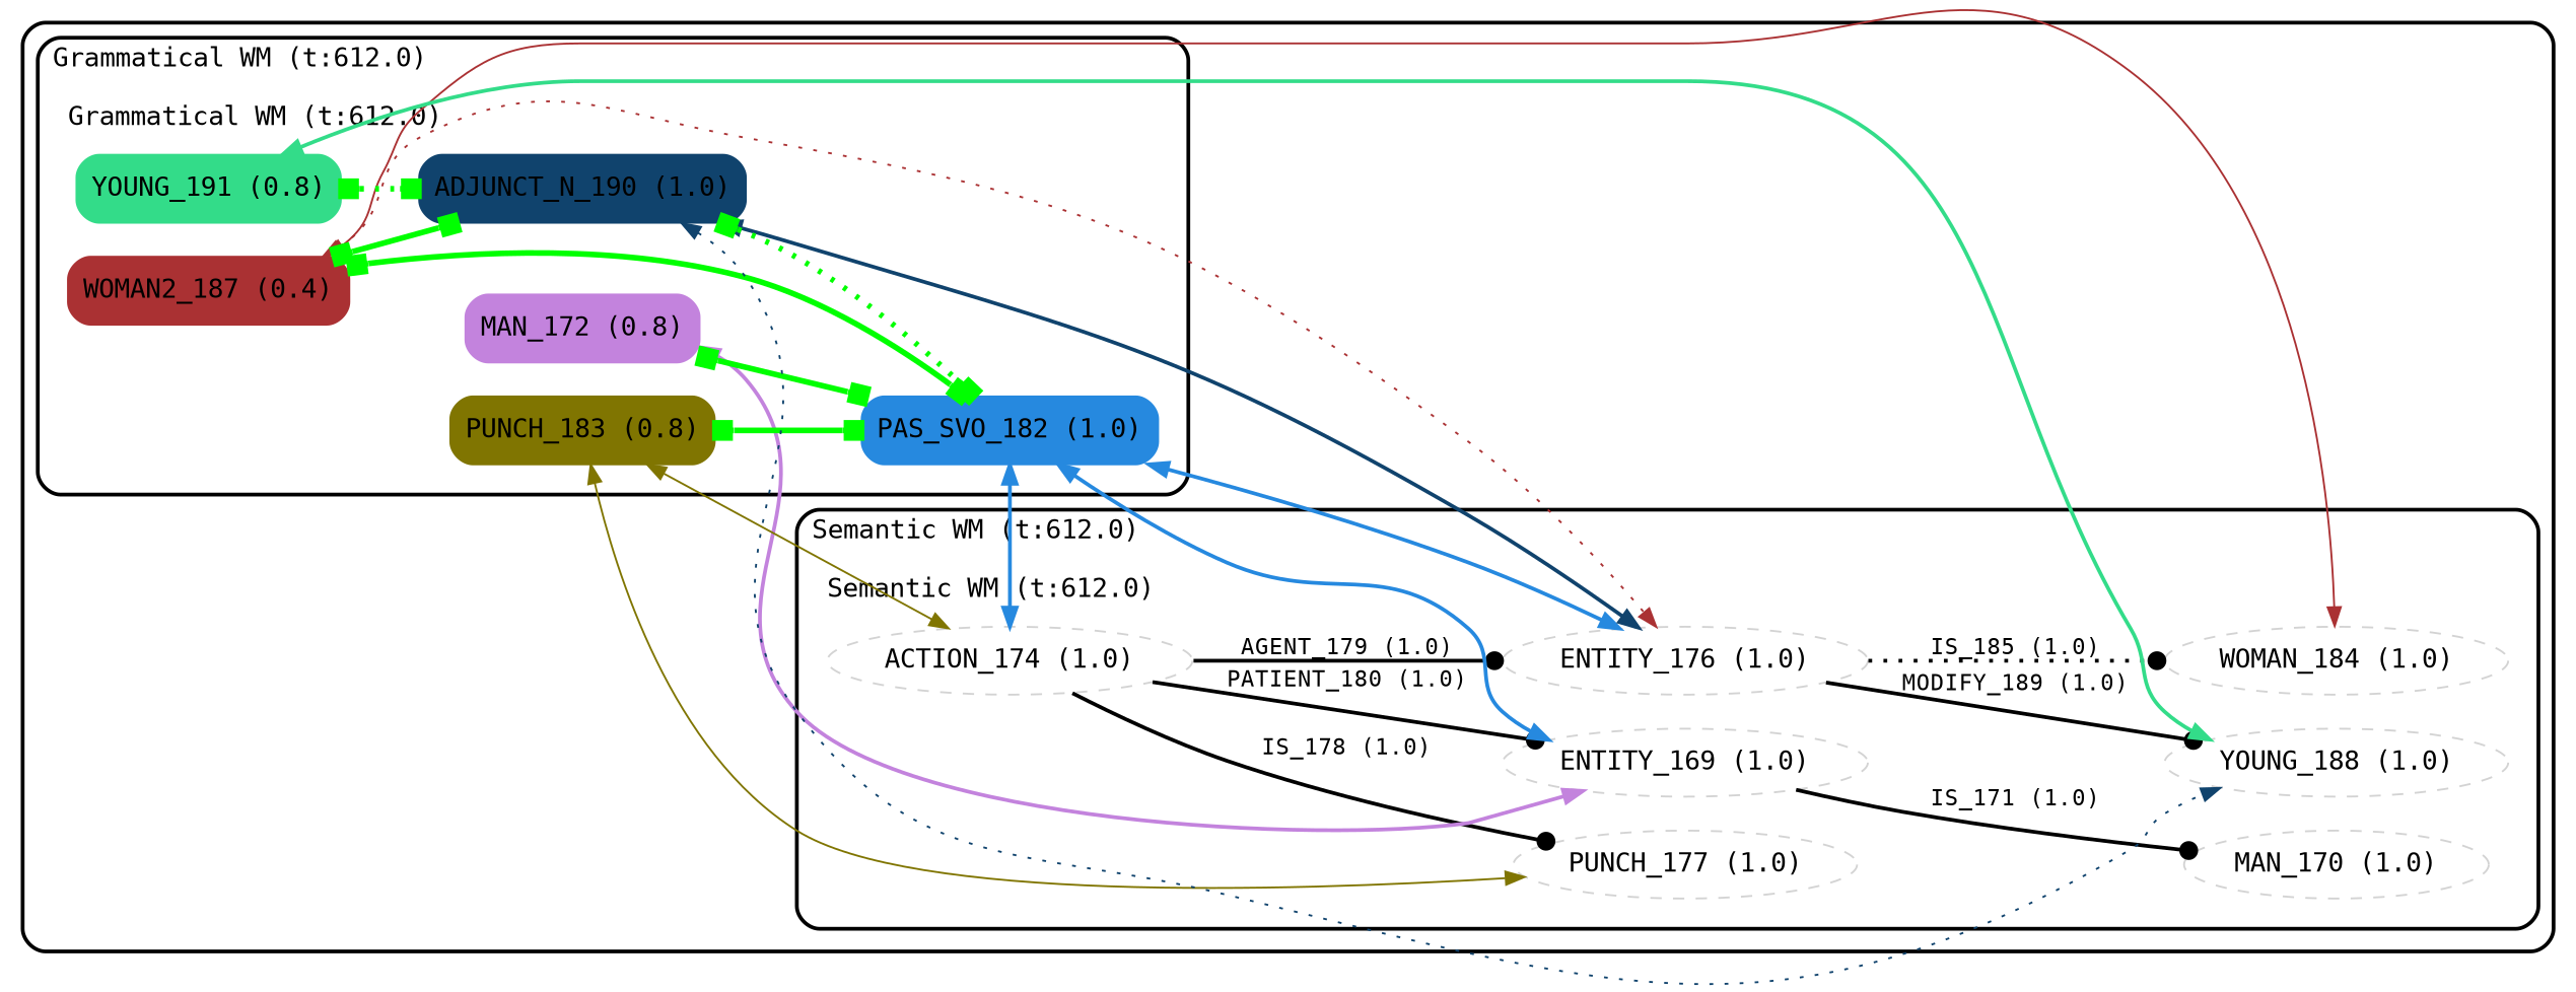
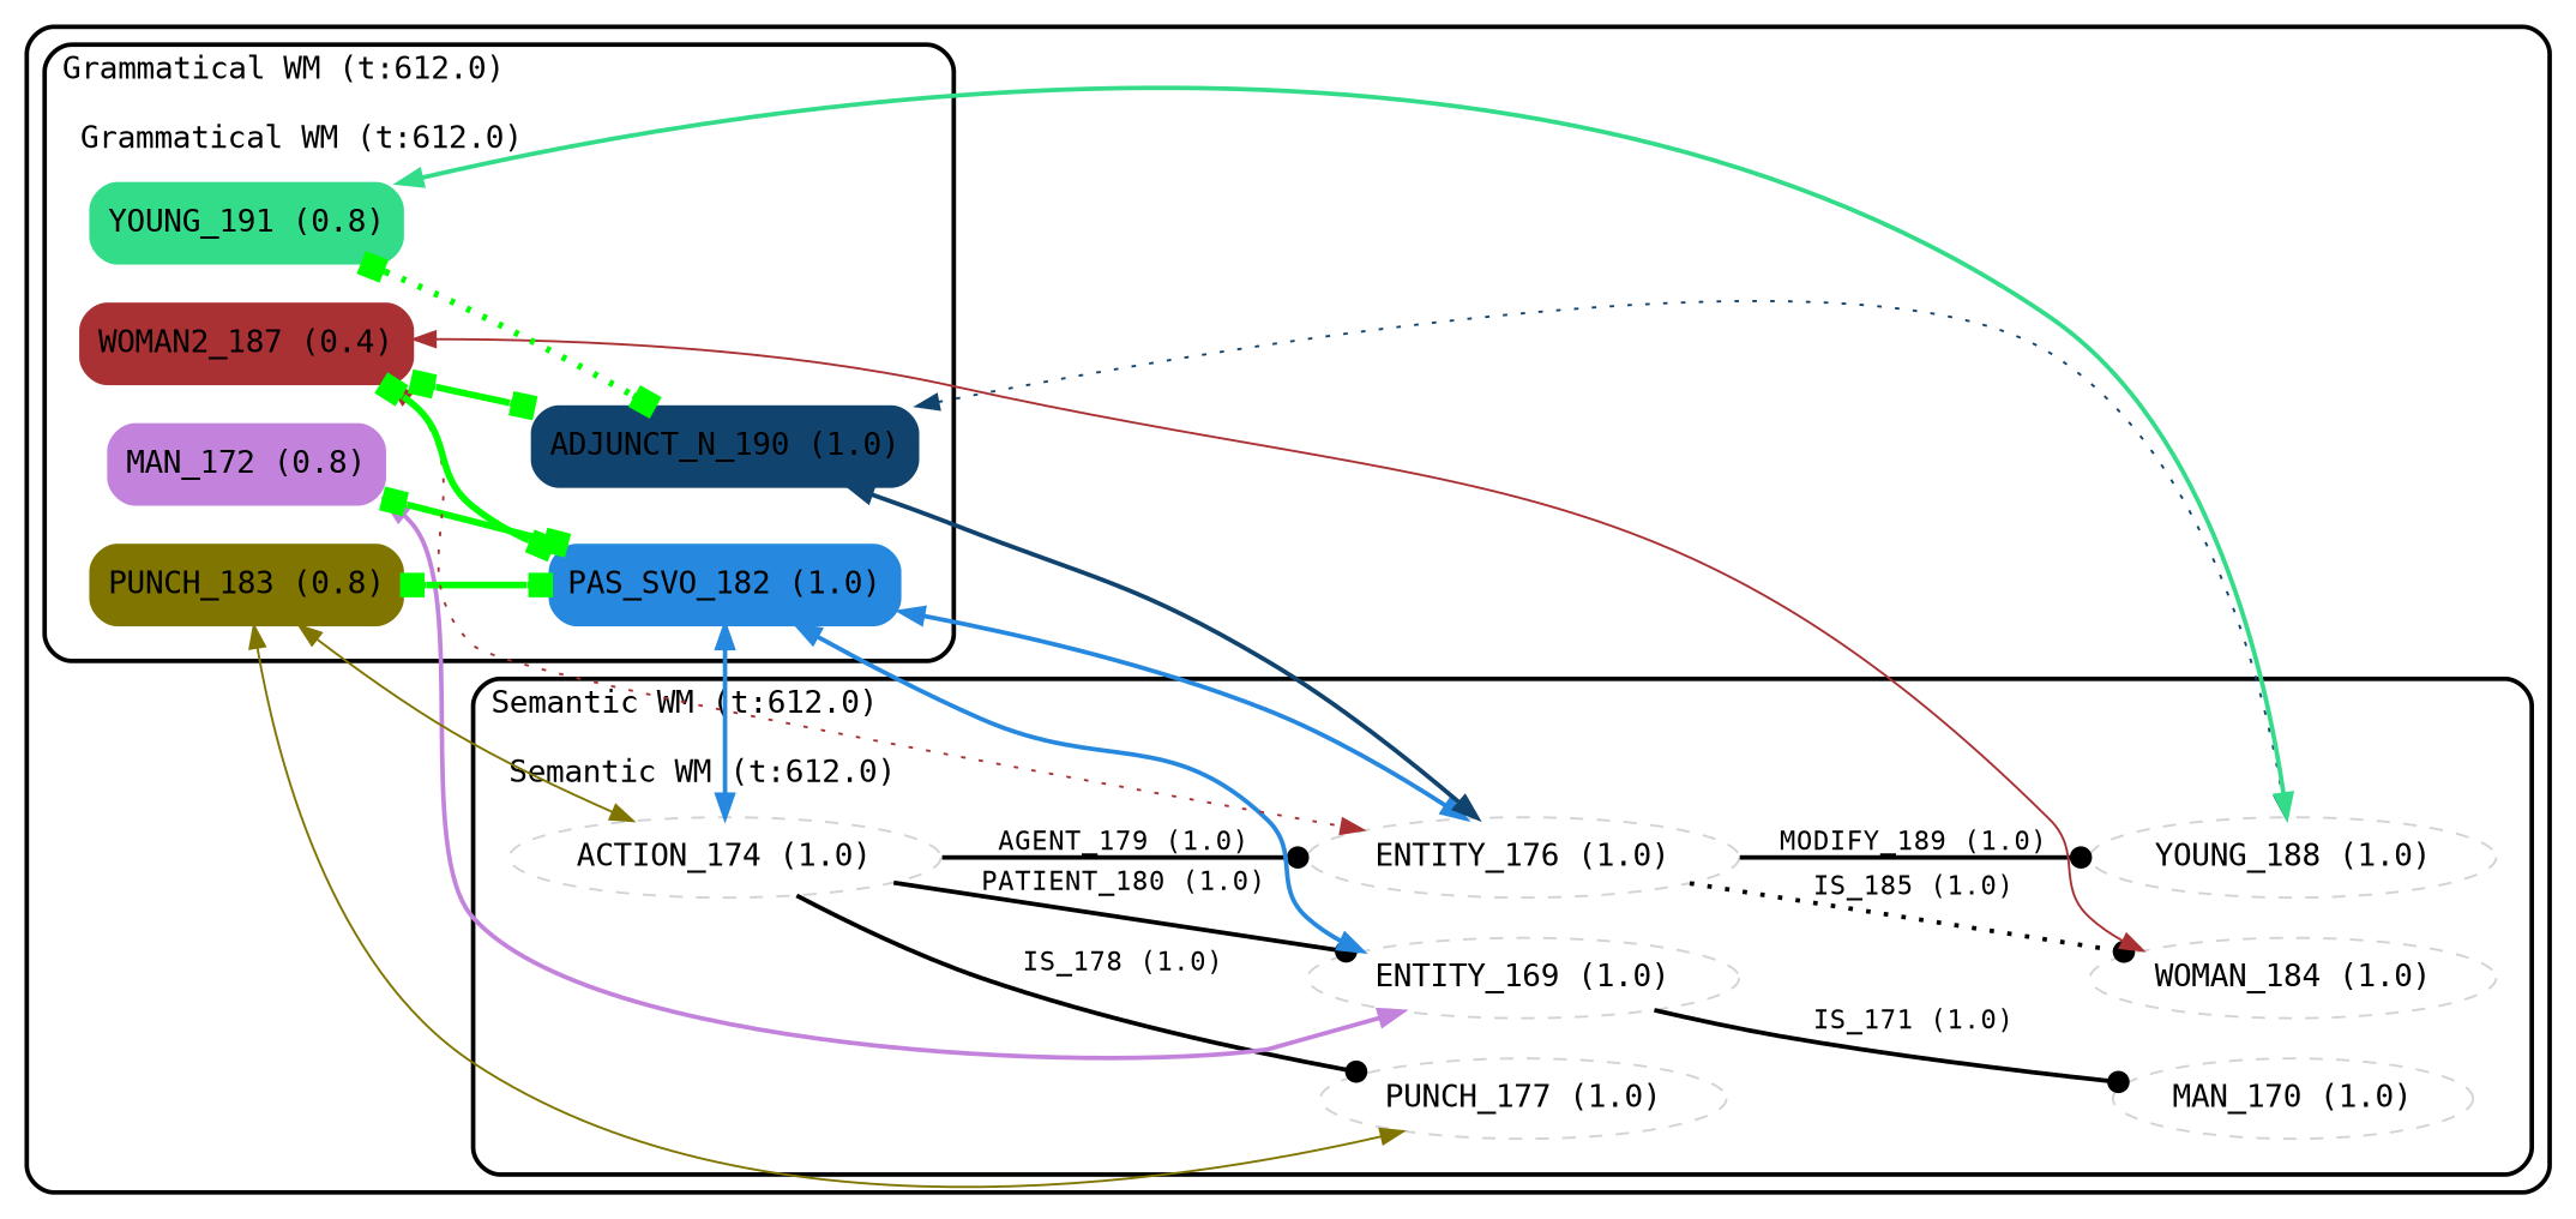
  digraph {
    compound=true
    labeljust=l
    penwidth=2
    rankdir=LR
    style=rounded
    node [color=lightgrey fillcolor=lightgrey fontname=consolas fontsize=14 shape=oval style=dashed]
    edge [style=bold dir=both splines=spline]
    n1 [label=<<FONT FACE="consolas">MAN_170 (1.0)</FONT>>]
    n2 [label=<<FONT FACE="consolas">YOUNG_188 (1.0)</FONT>>]
    n3 [label=<<FONT FACE="consolas">PUNCH_177 (1.0)</FONT>>]
    n4 [label=<<FONT FACE="consolas">ENTITY_169 (1.0)</FONT>>]
    n5 [label=<<FONT FACE="consolas">WOMAN_184 (1.0)</FONT>>]
    n6 [label=<<FONT FACE="consolas">ACTION_174 (1.0)</FONT>>]
    n7 [label=<<FONT FACE="consolas">ENTITY_176 (1.0)</FONT>>]
    n8 [color="#c383dd" fillcolor="#c383dd" label=<<FONT FACE="consolas">MAN_172 (0.8)</FONT>> shape=box style="filled, rounded"]
    n9 [color="#2689df" fillcolor="#2689df" label=<<FONT FACE="consolas">PAS_SVO_182 (1.0)</FONT>> shape=box style="filled, rounded"]
    n10 [color="#807501" fillcolor="#807501" label=<<FONT FACE="consolas">PUNCH_183 (0.8)</FONT>> shape=box style="filled, rounded"]
    n11 [color="#aa3133" fillcolor="#aa3133" label=<<FONT FACE="consolas">WOMAN2_187 (0.4)</FONT>> shape=box style="filled, rounded"]
    n12 [color="#10436d" fillcolor="#10436d" label=<<FONT FACE="consolas">ADJUNCT_N_190 (1.0)</FONT>> shape=box style="filled, rounded"]
    n13 [color="#33dc89" fillcolor="#33dc89" label=<<FONT FACE="consolas">YOUNG_191 (0.8)</FONT>> shape=box style="filled, rounded"]
    subgraph cluster_1 {
      subgraph cluster_2 {
        label=<<FONT FACE="consolas">Semantic WM (t:612.0)</FONT>>
        subgraph cluster_3 {
          color=white
          fillcolor=white
          label=<<FONT FACE="consolas">Semantic WM (t:612.0)</FONT>>
          n1
          n2
          n3
          n4
          n5
          n6
          n7
        }
      }
      subgraph cluster_4 {
        label=<<FONT FACE="consolas">Grammatical WM (t:612.0)</FONT>>
        subgraph cluster_5 {
          color=white
          fill=white
          label=<<FONT FACE="consolas">Grammatical WM (t:612.0)</FONT>>
          n8
          n9
          n10
          n11
          n12
          n13
        }
      }
    }
    n4 -> n1 [arrowhead=dot fontname=consolas fontsize=12 label=<<FONT FACE="consolas">IS_171 (1.0)</FONT>> penwidth=2 style=solid dir="" splines=""]
    n6 -> n3 [arrowhead=dot fontname=consolas fontsize=12 label=<<FONT FACE="consolas">IS_178 (1.0)</FONT>> penwidth=2 style=solid dir="" splines=""]
    n6 -> n4 [arrowhead=dot fontname=consolas fontsize=12 label=<<FONT FACE="consolas">PATIENT_180 (1.0)</FONT>> penwidth=2 style=solid dir="" splines=""]
    n6 -> n7 [arrowhead=dot fontname=consolas fontsize=12 label=<<FONT FACE="consolas">AGENT_179 (1.0)</FONT>> penwidth=2 style=solid dir="" splines=""]
    n7 -> n2 [arrowhead=dot fontname=consolas fontsize=12 label=<<FONT FACE="consolas">MODIFY_189 (1.0)</FONT>> penwidth=2 dir="" splines=""]
    n7 -> n5 [arrowhead=dot fontname=consolas fontsize=12 label=<<FONT FACE="consolas">IS_185 (1.0)</FONT>> penwidth=2 style=dotted dir="" splines=""]
    n8 -> n4 [color="#c383dd"]
    n8 -> n9 [arrowhead=box arrowtail=box color=green penwidth=3]
    n9 -> n4 [color="#2689df"]
    n9 -> n6 [color="#2689df"]
    n9 -> n7 [color="#2689df"]
    n10 -> n3 [color="#807501" style=solid]
    n10 -> n6 [color="#807501" style=solid]
    n10 -> n9 [arrowhead=box arrowtail=box color=green penwidth=3]
    n11 -> n5 [color="#aa3133" style=solid]
    n11 -> n7 [color="#aa3133" style=dotted]
    n11 -> n9 [arrowhead=box arrowtail=box color=green penwidth=3]
    n11 -> n12 [arrowhead=box arrowtail=box color=green penwidth=3 style=solid]
    n12 -> n2 [color="#10436d" style=dotted]
    n12 -> n7 [color="#10436d"]
-   n12 -> n9 [arrowhead=box arrowtail=box color=green penwidth=3 style=dotted]
    n13 -> n2 [color="#33dc89"]
    n13 -> n12 [arrowhead=box arrowtail=box color=green penwidth=3 style=dotted]
  }
